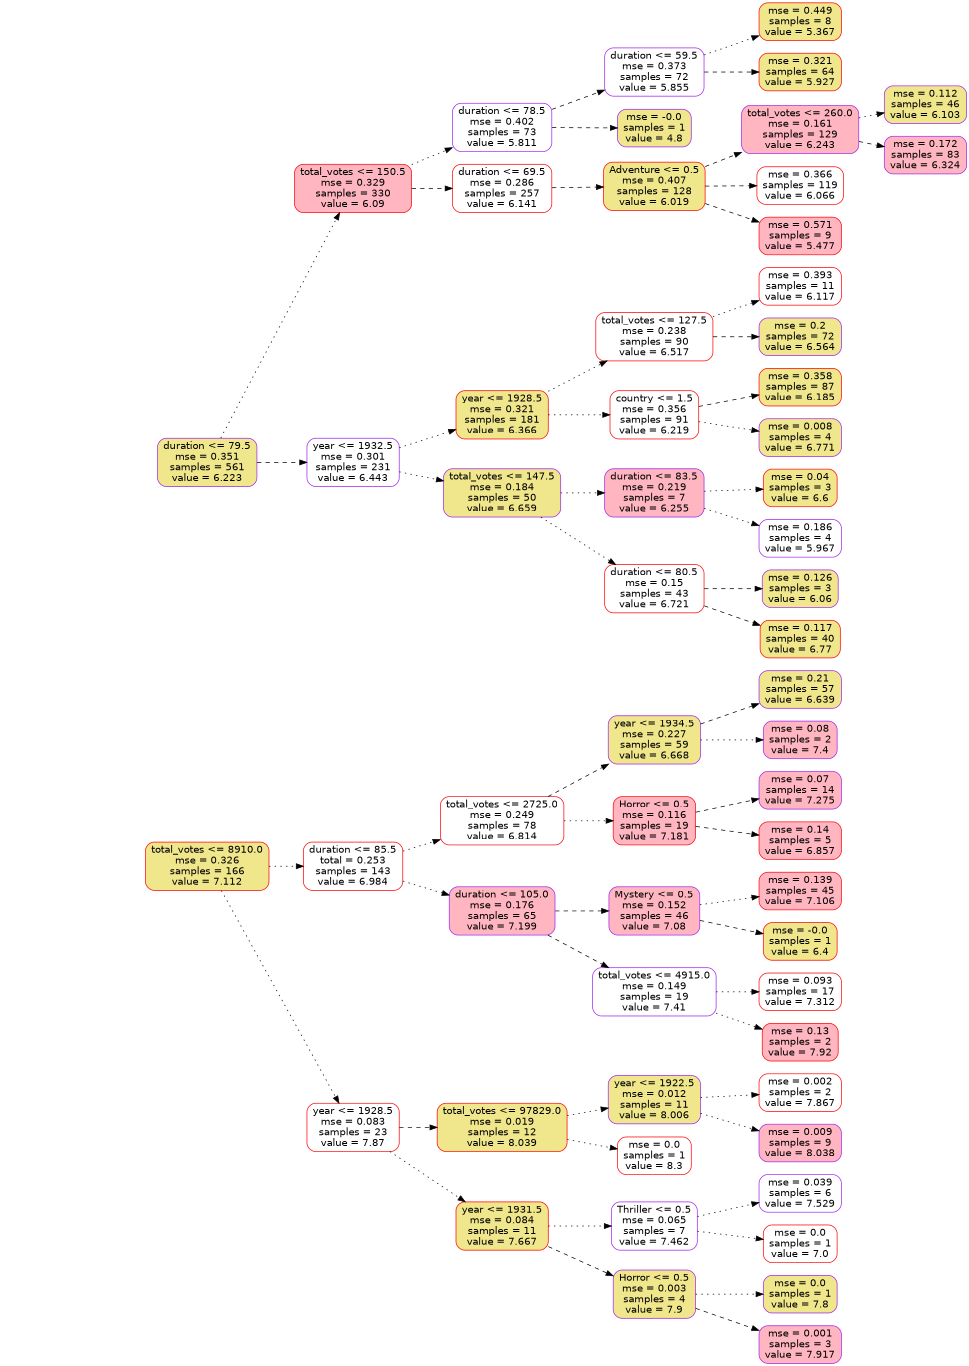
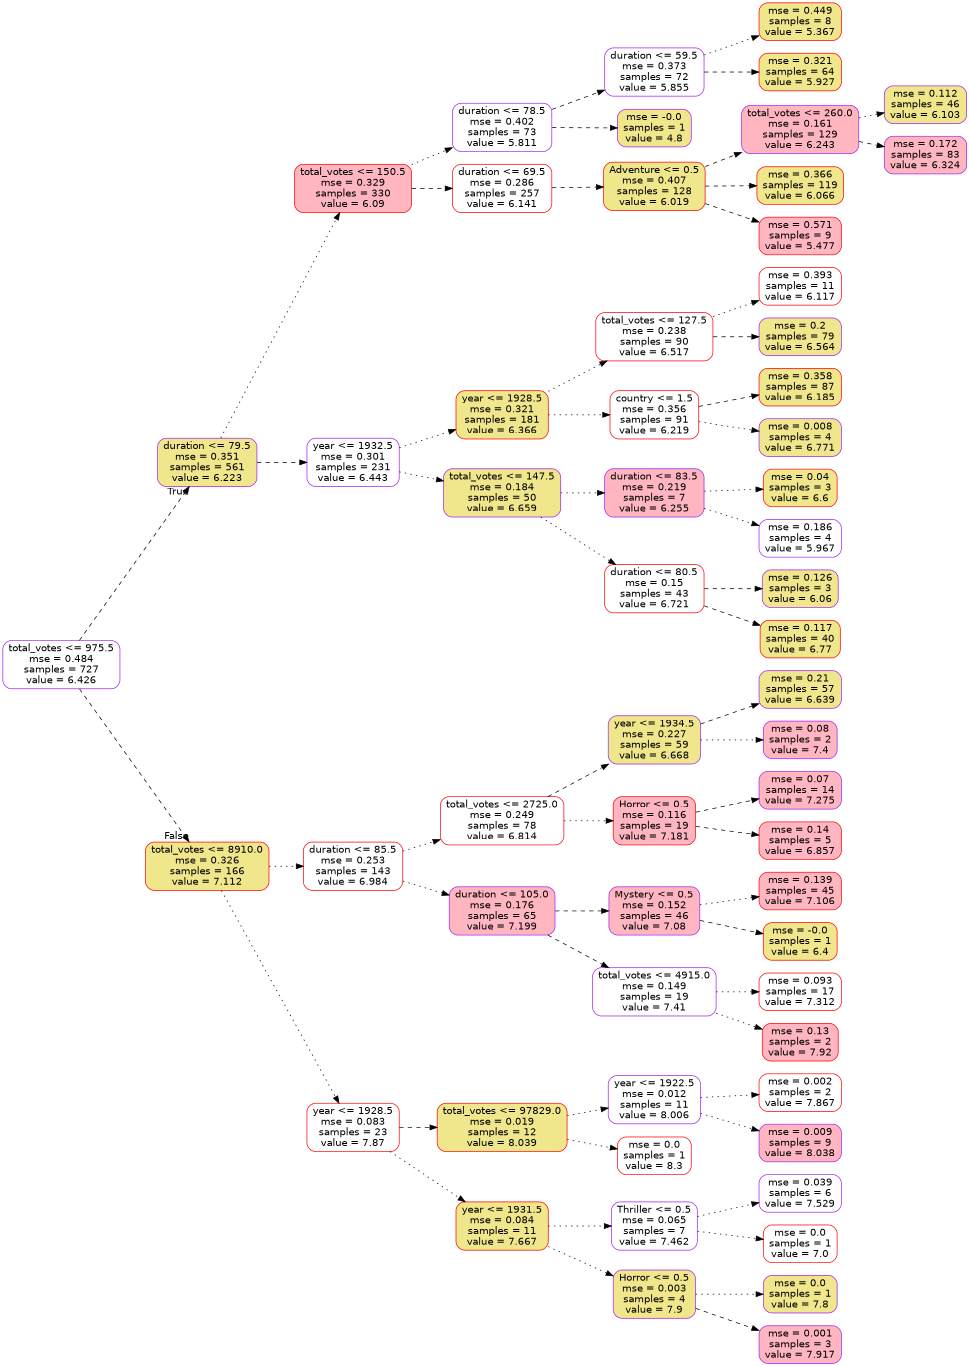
  digraph {
    rankdir=LR
    node [color=red fillcolor=khaki fontname=helvetica shape=box style="filled, rounded"]
    edge [fontname=helvetica style=dotted]
+   n1 [color=purple fillcolor=white label="total_votes <= 975.5\nmse = 0.484\nsamples = 727\nvalue = 6.426"]
    n2 [color=purple label="duration <= 79.5\nmse = 0.351\nsamples = 561\nvalue = 6.223"]
    n3 [label="total_votes <= 8910.0\nmse = 0.326\nsamples = 166\nvalue = 7.112"]
    n4 [fillcolor=lightpink label="total_votes <= 150.5\nmse = 0.329\nsamples = 330\nvalue = 6.09"]
    n5 [color=purple fillcolor=white label="year <= 1932.5\nmse = 0.301\nsamples = 231\nvalue = 6.443"]
-   n6 [fillcolor=white label="duration <= 85.5\ntotal = 0.253\nsamples = 143\nvalue = 6.984"]
+   n6 [fillcolor=white label="duration <= 85.5\nmse = 0.253\nsamples = 143\nvalue = 6.984"]
    n7 [fillcolor=white label="year <= 1928.5\nmse = 0.083\nsamples = 23\nvalue = 7.87"]
    n8 [color=purple fillcolor=white label="duration <= 78.5\nmse = 0.402\nsamples = 73\nvalue = 5.811"]
    n9 [fillcolor=white label="duration <= 69.5\nmse = 0.286\nsamples = 257\nvalue = 6.141"]
    n10 [label="year <= 1928.5\nmse = 0.321\nsamples = 181\nvalue = 6.366"]
    n11 [color=purple label="total_votes <= 147.5\nmse = 0.184\nsamples = 50\nvalue = 6.659"]
    n12 [color=purple fillcolor=white label="duration <= 59.5\nmse = 0.373\nsamples = 72\nvalue = 5.855"]
    n13 [color=purple label="mse = -0.0\nsamples = 1\nvalue = 4.8"]
    n14 [label="Adventure <= 0.5\nmse = 0.407\nsamples = 128\nvalue = 6.019"]
    n15 [label="mse = 0.449\nsamples = 8\nvalue = 5.367"]
    n16 [label="mse = 0.321\nsamples = 64\nvalue = 5.927"]
    n17 [color=purple fillcolor=lightpink label="total_votes <= 260.0\nmse = 0.161\nsamples = 129\nvalue = 6.243"]
-   n18 [fillcolor=white label="mse = 0.366\nsamples = 119\nvalue = 6.066"]
+   n18 [label="mse = 0.366\nsamples = 119\nvalue = 6.066"]
    n19 [fillcolor=lightpink label="mse = 0.571\nsamples = 9\nvalue = 5.477"]
    n20 [color=purple label="mse = 0.112\nsamples = 46\nvalue = 6.103"]
    n21 [color=purple fillcolor=lightpink label="mse = 0.172\nsamples = 83\nvalue = 6.324"]
    n22 [fillcolor=white label="total_votes <= 127.5\nmse = 0.238\nsamples = 90\nvalue = 6.517"]
    n23 [fillcolor=white label="country <= 1.5\nmse = 0.356\nsamples = 91\nvalue = 6.219"]
    n24 [color=purple fillcolor=lightpink label="duration <= 83.5\nmse = 0.219\nsamples = 7\nvalue = 6.255"]
    n25 [fillcolor=white label="duration <= 80.5\nmse = 0.15\nsamples = 43\nvalue = 6.721"]
    n26 [fillcolor=white label="mse = 0.393\nsamples = 11\nvalue = 6.117"]
-   n27 [color=purple label="mse = 0.2\nsamples = 72\nvalue = 6.564"]
+   n27 [color=purple label="mse = 0.2\nsamples = 79\nvalue = 6.564"]
    n28 [label="mse = 0.358\nsamples = 87\nvalue = 6.185"]
    n29 [color=purple label="mse = 0.008\nsamples = 4\nvalue = 6.771"]
    n30 [label="mse = 0.04\nsamples = 3\nvalue = 6.6"]
    n31 [color=purple fillcolor=white label="mse = 0.186\nsamples = 4\nvalue = 5.967"]
    n32 [color=purple label="mse = 0.126\nsamples = 3\nvalue = 6.06"]
    n33 [label="mse = 0.117\nsamples = 40\nvalue = 6.77"]
    n34 [fillcolor=white label="total_votes <= 2725.0\nmse = 0.249\nsamples = 78\nvalue = 6.814"]
    n35 [color=purple fillcolor=lightpink label="duration <= 105.0\nmse = 0.176\nsamples = 65\nvalue = 7.199"]
    n36 [label="total_votes <= 97829.0\nmse = 0.019\nsamples = 12\nvalue = 8.039"]
    n37 [label="year <= 1931.5\nmse = 0.084\nsamples = 11\nvalue = 7.667"]
    n38 [color=purple label="year <= 1934.5\nmse = 0.227\nsamples = 59\nvalue = 6.668"]
    n39 [fillcolor=lightpink label="Horror <= 0.5\nmse = 0.116\nsamples = 19\nvalue = 7.181"]
    n40 [color=purple fillcolor=lightpink label="Mystery <= 0.5\nmse = 0.152\nsamples = 46\nvalue = 7.08"]
    n41 [color=purple fillcolor=white label="total_votes <= 4915.0\nmse = 0.149\nsamples = 19\nvalue = 7.41"]
    n42 [color=purple label="mse = 0.21\nsamples = 57\nvalue = 6.639"]
    n43 [color=purple fillcolor=lightpink label="mse = 0.08\nsamples = 2\nvalue = 7.4"]
    n44 [color=purple fillcolor=lightpink label="mse = 0.07\nsamples = 14\nvalue = 7.275"]
    n45 [fillcolor=lightpink label="mse = 0.14\nsamples = 5\nvalue = 6.857"]
    n46 [fillcolor=lightpink label="mse = 0.139\nsamples = 45\nvalue = 7.106"]
    n47 [label="mse = -0.0\nsamples = 1\nvalue = 6.4"]
    n48 [fillcolor=white label="mse = 0.093\nsamples = 17\nvalue = 7.312"]
    n49 [fillcolor=lightpink label="mse = 0.13\nsamples = 2\nvalue = 7.92"]
-   n50 [color=purple label="year <= 1922.5\nmse = 0.012\nsamples = 11\nvalue = 8.006"]
+   n50 [color=purple fillcolor=white label="year <= 1922.5\nmse = 0.012\nsamples = 11\nvalue = 8.006"]
    n51 [fillcolor=white label="mse = 0.0\nsamples = 1\nvalue = 8.3"]
    n52 [color=purple fillcolor=white label="Thriller <= 0.5\nmse = 0.065\nsamples = 7\nvalue = 7.462"]
    n53 [color=purple label="Horror <= 0.5\nmse = 0.003\nsamples = 4\nvalue = 7.9"]
    n54 [fillcolor=white label="mse = 0.002\nsamples = 2\nvalue = 7.867"]
    n55 [color=purple fillcolor=lightpink label="mse = 0.009\nsamples = 9\nvalue = 8.038"]
    n56 [color=purple fillcolor=white label="mse = 0.039\nsamples = 6\nvalue = 7.529"]
    n57 [fillcolor=white label="mse = 0.0\nsamples = 1\nvalue = 7.0"]
    n58 [color=purple label="mse = 0.0\nsamples = 1\nvalue = 7.8"]
    n59 [color=purple fillcolor=lightpink label="mse = 0.001\nsamples = 3\nvalue = 7.917"]
+   n1 -> n2 [headlabel=True labelangle=45 labeldistance=2.5 style=dashed]
+   n1 -> n3 [headlabel=False labelangle=-45 labeldistance=2.5 style=dashed]
    n2 -> n4
    n2 -> n5 [style=dashed]
    n3 -> n6
    n3 -> n7
    n4 -> n8
    n4 -> n9 [style=dashed]
    n5 -> n10
    n5 -> n11
    n6 -> n34
    n6 -> n35
    n7 -> n36 [style=dashed]
    n7 -> n37
    n8 -> n12 [style=dashed]
    n8 -> n13 [style=dashed]
    n9 -> n14 [style=dashed]
    n10 -> n22
    n10 -> n23
    n11 -> n24
    n11 -> n25
    n12 -> n15
    n12 -> n16 [style=dashed]
    n14 -> n17 [style=dashed]
    n14 -> n18 [style=dashed]
    n14 -> n19 [style=dashed]
    n17 -> n20
    n17 -> n21 [style=dashed]
    n22 -> n26
    n22 -> n27 [style=dashed]
    n23 -> n28 [style=dashed]
    n23 -> n29
    n24 -> n30
    n24 -> n31
    n25 -> n32 [style=dashed]
    n25 -> n33 [style=dashed]
    n34 -> n38 [style=dashed]
    n34 -> n39
    n35 -> n40 [style=dashed]
    n35 -> n41 [style=dashed]
    n36 -> n50
    n36 -> n51
    n37 -> n52
-   n37 -> n53 [style=dashed]
+   n37 -> n53
    n38 -> n42 [style=dashed]
    n38 -> n43
    n39 -> n44 [style=dashed]
    n39 -> n45 [style=dashed]
    n40 -> n46
    n40 -> n47 [style=dashed]
    n41 -> n48
    n41 -> n49
    n50 -> n54
    n50 -> n55
    n52 -> n56
    n52 -> n57
    n53 -> n58
    n53 -> n59 [style=dashed]
  }
